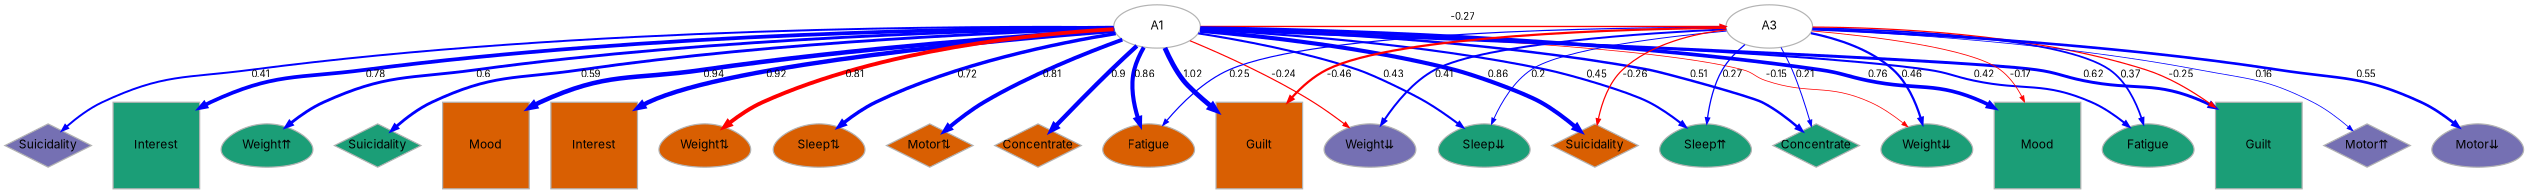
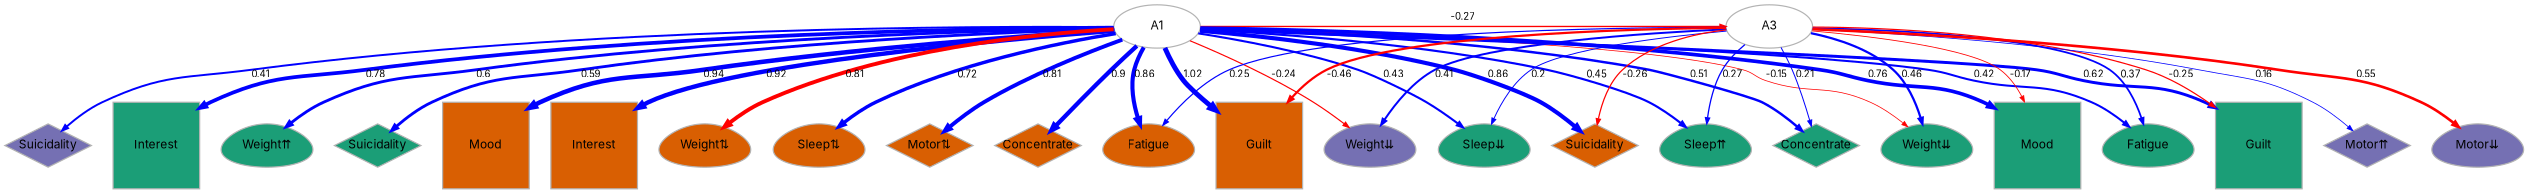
  digraph {
    bgcolor=white
    fontname=Inter
    rankdir=TB
    node [color=gray70 fillcolor="#1b9e77" fixedsize=true fontcolor=black fontname=Inter fontsize=10 shape=egg style=filled]
    edge [arrowsize=0.5 color=blue fontname=Inter fontsize=8]
    n1 [fillcolor=white label=A1 shape=oval width=1]
    n2 [fillcolor=white label=A3 shape=oval width=1]
    n3 [fillcolor="#7570b3" label="Weight⇊" width=1]
    n4 [fillcolor="#7570b3" label=Suicidality shape=diamond width=1]
    n5 [label=Mood shape=square width=1]
    n6 [label=Interest shape=square width=1]
    n7 [label="Weight⇊" width=1]
    n8 [label="Weight⇈" width=1]
    n9 [label="Sleep⇊" width=1]
    n10 [label="Sleep⇈" width=1]
    n11 [label=Fatigue width=1]
    n12 [label=Guilt shape=square width=1]
    n13 [label=Concentrate shape=diamond width=1]
    n14 [label=Suicidality shape=diamond width=1]
    n15 [fillcolor="#d95f02" label=Mood shape=square width=1]
    n16 [fillcolor="#d95f02" label=Interest shape=square width=1]
    n17 [fillcolor="#d95f02" label="Weight⇅" width=1]
    n18 [fillcolor="#d95f02" label="Sleep⇅" width=1]
    n19 [fillcolor="#d95f02" label="Motor⇅" shape=diamond width=1]
    n20 [fillcolor="#d95f02" label=Fatigue width=1]
    n21 [fillcolor="#d95f02" label=Guilt shape=square width=1]
    n22 [fillcolor="#d95f02" label=Concentrate shape=diamond width=1]
    n23 [fillcolor="#d95f02" label=Suicidality shape=diamond width=1]
    n24 [fillcolor="#7570b3" label="Motor⇈" shape=diamond width=1]
    n25 [fillcolor="#7570b3" label="Motor⇊" width=1]
    subgraph sub_1 {
      rank=same
      n1
      n2
    }
    n1 -> n2 [color=red label=-0.27 penwidth=1.072]
    n1 -> n3 [color=red label=-0.24 penwidth=0.966609884185723]
    n1 -> n4 [label=0.41 penwidth=1.62244268872947]
    n1 -> n5 [label=0.76 penwidth=3.04353567041099]
    n1 -> n6 [label=0.78 penwidth=3.11897772798293]
    n1 -> n7 [color=red label=-0.15 penwidth=0.609562716468333]
    n1 -> n8 [label=0.6 penwidth=2.38498843016525]
    n1 -> n9 [label=0.43 penwidth=1.73732679672606]
    n1 -> n10 [label=0.45 penwidth=1.79914820763346]
    n1 -> n11 [label=0.42 penwidth=1.68578337306743]
    n1 -> n12 [label=0.62 penwidth=2.46081098202301]
    n1 -> n13 [label=0.51 penwidth=2.04050907681188]
    n1 -> n14 [label=0.59 penwidth=2.375933221593]
    n1 -> n15 [label=0.94 penwidth=3.77519287148625]
    n1 -> n16 [label=0.92 penwidth=3.67095912919635]
    n1 -> n17 [color=red label=0.81 penwidth=3.25052189556413]
    n1 -> n18 [label=0.72 penwidth=2.88092886952725]
    n1 -> n19 [label=0.81 penwidth=3.2597817199889]
    n1 -> n20 [label=0.86 penwidth=3.42170369313828]
    n1 -> n21 [label=1.02 penwidth=4.0665015034711]
    n1 -> n22 [label=0.9 penwidth=3.58185570115017]
    n1 -> n23 [label=0.86 penwidth=3.43422503039626]
    n2 -> n3 [label=0.41 penwidth=1.6482052872024]
    n2 -> n5 [color=red label=-0.17 penwidth=0.687682717740456]
    n2 -> n7 [label=0.46 penwidth=1.85510815263036]
    n2 -> n9 [label=0.2 penwidth=0.802075683333857]
    n2 -> n10 [label=0.27 penwidth=1.0603063625551]
    n2 -> n11 [label=0.37 penwidth=1.46994787473968]
    n2 -> n12 [color=red label=-0.25 penwidth=1.00255587573466]
    n2 -> n13 [label=0.21 penwidth=0.830362100257246]
    n2 -> n20 [label=0.25 penwidth=0.98699974805709]
    n2 -> n21 [color=red label=-0.46 penwidth=1.84304958050374]
    n2 -> n23 [color=red label=-0.26 penwidth=1.02168689057729]
    n2 -> n24 [label=0.16 penwidth=0.62432594718815]
-   n2 -> n25 [label=0.55 penwidth=2.19857048814461]
+   n2 -> n25 [color=red label=0.55 penwidth=2.19857048814461]
  }
